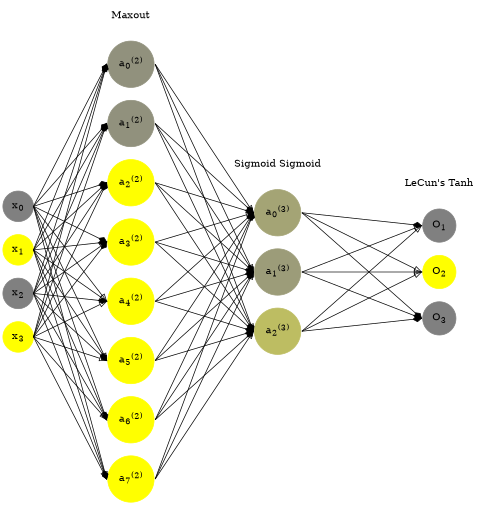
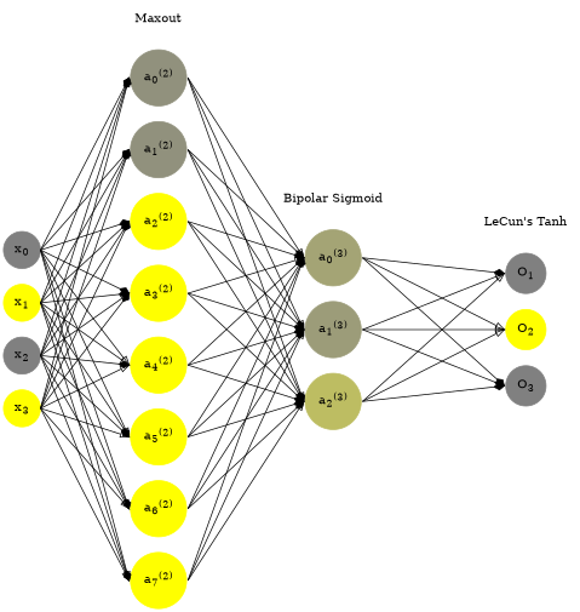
  digraph {
    rankdir=LR
    ranksep=1.4
    splines=false
    node [color="0.1667, 1.810690, 1.405345" fillcolor="0.1667, 1.810690, 1.405345" shape=circle style=filled]
    edge [headport=w style=solid tailport=e arrowhead=diamond]
    n1 [color="0.1667, 0.0, 0.5" fillcolor="0.1667, 0.0, 0.5" label=<x<sub>0</sub>>]
    n2 [color="0.1667, 1.0, 1.0" fillcolor="0.1667, 1.0, 1.0" label=<x<sub>1</sub>>]
    n3 [color="0.1667, 0.0, 0.5" fillcolor="0.1667, 0.0, 0.5" label=<x<sub>2</sub>>]
    n4 [color="0.1667, 1.0, 1.0" fillcolor="0.1667, 1.0, 1.0" label=<x<sub>3</sub>>]
    n5 [color="0.1667, 0.134064, 0.567032" fillcolor="0.1667, 0.134064, 0.567032" label=<a<sub>0</sub><sup>(2)</sup>>]
    n6 [color="0.1667, 0.134064, 0.567032" fillcolor="0.1667, 0.134064, 0.567032" label=<a<sub>1</sub><sup>(2)</sup>>]
    n7 [color="0.1667, 1.189734, 1.094867" fillcolor="0.1667, 1.189734, 1.094867" label=<a<sub>2</sub><sup>(2)</sup>>]
    n8 [label=<a<sub>3</sub><sup>(2)</sup>>]
    n9 [label=<a<sub>4</sub><sup>(2)</sup>>]
    n10 [label=<a<sub>5</sub><sup>(2)</sup>>]
    n11 [label=<a<sub>6</sub><sup>(2)</sup>>]
    n12 [label=<a<sub>7</sub><sup>(2)</sup>>]
    n13 [color="0.1667, 0.286884, 0.643442" fillcolor="0.1667, 0.286884, 0.643442" label=<a<sub>0</sub><sup>(3)</sup>>]
    n14 [color="0.1667, 0.219959, 0.609979" fillcolor="0.1667, 0.219959, 0.609979" label=<a<sub>1</sub><sup>(3)</sup>>]
    n15 [color="0.1667, 0.480293, 0.740146" fillcolor="0.1667, 0.480293, 0.740146" label=<a<sub>2</sub><sup>(3)</sup>>]
    n16 [color="0.1667, 0.0, 0.5" fillcolor="0.1667, 0.0, 0.5" label=<O<sub>1</sub>>]
    n17 [color="0.1667, 1.0, 1.0" fillcolor="0.1667, 1.0, 1.0" label=<O<sub>2</sub>>]
    n18 [color="0.1667, 0.0, 0.5" fillcolor="0.1667, 0.0, 0.5" label=<O<sub>3</sub>>]
    n19 [label=Maxout shape=plaintext color="" fillcolor="" style=""]
-   n20 [label="Sigmoid Sigmoid" shape=plaintext color="" fillcolor="" style=""]
+   n20 [label="Bipolar Sigmoid" shape=plaintext color="" fillcolor="" style=""]
    n21 [label="LeCun's Tanh" shape=plaintext color="" fillcolor="" style=""]
    subgraph sub_1 {
      n1
    }
    subgraph sub_2 {
      n2
    }
    subgraph sub_3 {
      n3
    }
    subgraph sub_4 {
      n4
    }
    subgraph sub_5 {
      n5
    }
    subgraph sub_6 {
      n6
    }
    subgraph sub_7 {
      n7
    }
    subgraph sub_8 {
      n8
    }
    subgraph sub_9 {
      n9
    }
    subgraph sub_10 {
      n10
    }
    subgraph sub_11 {
      n11
    }
    subgraph sub_12 {
      n12
    }
    subgraph sub_13 {
      n13
    }
    subgraph sub_14 {
      n14
    }
    subgraph sub_15 {
      n15
    }
    subgraph sub_16 {
      n16
    }
    subgraph sub_17 {
      n17
    }
    subgraph sub_18 {
      n18
    }
    subgraph sub_19 {
      rank=same
      n1
      n2
      n3
      n4
    }
    subgraph sub_20 {
      rank=same
      n5
      n6
      n7
      n8
      n9
      n10
      n11
      n12
    }
    subgraph sub_21 {
      rank=same
      n13
      n14
      n15
    }
    subgraph sub_22 {
      rank=same
      n16
      n17
      n18
    }
    subgraph sub_23 {
      rank=same
      n5
      n19
    }
    subgraph sub_24 {
      rank=same
      n13
      n20
    }
    subgraph sub_25 {
      rank=same
      n16
      n21
    }
    n1 -> n2 [style=invis arrowhead=""]
    n1 -> n5
    n1 -> n6
    n1 -> n7
    n1 -> n8
    n1 -> n9 [arrowhead=onormal]
    n1 -> n10 [arrowhead=onormal]
    n1 -> n11
    n1 -> n12 [arrowhead=onormal]
    n2 -> n3 [style=invis arrowhead=""]
    n2 -> n5
    n2 -> n6
    n2 -> n7
    n2 -> n8
    n2 -> n9 [arrowhead=onormal]
    n2 -> n10
    n2 -> n11 [arrowhead=onormal]
    n2 -> n12
    n3 -> n4 [style=invis arrowhead=""]
    n3 -> n5 [arrowhead=onormal]
    n3 -> n6 [arrowhead=onormal]
    n3 -> n7
    n3 -> n8 [arrowhead=onormal]
    n3 -> n9
    n3 -> n10
    n3 -> n11 [arrowhead=onormal]
    n3 -> n12
    n4 -> n5
    n4 -> n6
    n4 -> n7
    n4 -> n8
    n4 -> n9 [arrowhead=onormal]
    n4 -> n10 [arrowhead=onormal]
    n4 -> n11 [arrowhead=onormal]
    n4 -> n12 [arrowhead=onormal]
    n5 -> n6 [style=invis arrowhead=""]
    n5 -> n13 [arrowhead=onormal]
    n5 -> n14 [arrowhead=onormal]
    n5 -> n15 [arrowhead=onormal]
    n6 -> n7 [style=invis arrowhead=""]
    n6 -> n13
    n6 -> n14
    n6 -> n15
    n7 -> n8 [style=invis arrowhead=""]
    n7 -> n13
    n7 -> n14 [arrowhead=onormal]
    n7 -> n15
    n8 -> n9 [style=invis arrowhead=""]
    n8 -> n13 [arrowhead=onormal]
    n8 -> n14
    n8 -> n15
    n9 -> n10 [style=invis arrowhead=""]
    n9 -> n13
    n9 -> n14
    n9 -> n15
    n10 -> n11 [style=invis arrowhead=""]
    n10 -> n13 [arrowhead=onormal]
    n10 -> n14
    n10 -> n15
    n11 -> n12 [style=invis arrowhead=""]
    n11 -> n13 [arrowhead=onormal]
    n11 -> n14
    n11 -> n15
    n12 -> n13
    n12 -> n14 [arrowhead=onormal]
    n12 -> n15 [arrowhead=onormal]
    n13 -> n14 [style=invis arrowhead=""]
    n13 -> n16
    n13 -> n17 [arrowhead=onormal]
    n13 -> n18
    n14 -> n15 [style=invis arrowhead=""]
    n14 -> n16 [arrowhead=onormal]
    n14 -> n17 [arrowhead=onormal]
    n14 -> n18
    n15 -> n16 [arrowhead=onormal]
    n15 -> n17 [arrowhead=onormal]
    n15 -> n18
    n16 -> n17 [style=invis arrowhead=""]
    n17 -> n18 [style=invis arrowhead=""]
    n19 -> n5 [style=invis arrowhead=""]
    n20 -> n13 [style=invis arrowhead=""]
    n21 -> n16 [style=invis arrowhead=""]
  }
